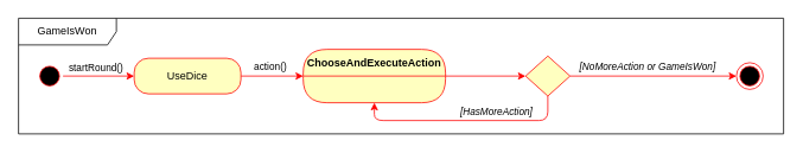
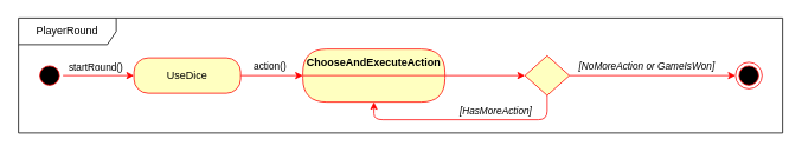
  <mxCell id="0" />
  <mxCell id="1" parent="0" />
  <mxCell id="2" style="edgeStyle=orthogonalEdgeStyle;rounded=0;orthogonalLoop=1;jettySize=auto;html=1;entryX=0;entryY=0.5;entryDx=0;entryDy=0;strokeColor=#ff0000;" parent="1" source="4" target="15" edge="1"><mxGeometry relative="1" as="geometry" /></mxCell>
  <mxCell id="3" value="startRound()" style="edgeLabel;html=1;align=center;verticalAlign=middle;resizable=0;points=[];" parent="2" vertex="1" connectable="0"><mxGeometry x="0.35" y="-1" relative="1" as="geometry"><mxPoint x="-18" y="-11" as="offset" /></mxGeometry></mxCell>
  <mxCell id="4" value="" style="ellipse;html=1;shape=startState;fillColor=#000000;strokeColor=#ff0000;" parent="1" vertex="1"><mxGeometry x="40" y="70" width="30" height="30" as="geometry" /></mxCell>
  <mxCell id="5" value="" style="ellipse;html=1;shape=endState;fillColor=#000000;strokeColor=#ff0000;" parent="1" vertex="1"><mxGeometry x="827" y="70" width="30" height="30" as="geometry" /></mxCell>
  <mxCell id="6" style="edgeStyle=orthogonalEdgeStyle;rounded=0;orthogonalLoop=1;jettySize=auto;html=1;exitX=1;exitY=0.5;exitDx=0;exitDy=0;entryX=0;entryY=0.5;entryDx=0;entryDy=0;strokeColor=#ff0000;" parent="1" source="10" target="5" edge="1"><mxGeometry relative="1" as="geometry" /></mxCell>
  <mxCell id="7" value="&lt;i&gt;[NoMoreAction or GameIsWon]&lt;/i&gt;" style="edgeLabel;html=1;align=center;verticalAlign=middle;resizable=0;points=[];" parent="6" vertex="1" connectable="0"><mxGeometry x="-0.209" y="2" relative="1" as="geometry"><mxPoint x="12" y="-9" as="offset" /></mxGeometry></mxCell>
  <mxCell id="8" style="edgeStyle=orthogonalEdgeStyle;rounded=1;orthogonalLoop=1;jettySize=auto;html=1;exitX=0.5;exitY=1;exitDx=0;exitDy=0;entryX=0.5;entryY=1;entryDx=0;entryDy=0;strokeColor=#ff0000;curved=0;" parent="1" source="10" target="12" edge="1"><mxGeometry relative="1" as="geometry" /></mxCell>
  <mxCell id="9" value="[HasMoreAction]" style="edgeLabel;html=1;align=center;verticalAlign=middle;resizable=0;points=[];fontStyle=2" parent="8" vertex="1" connectable="0"><mxGeometry x="-0.159" y="-2" relative="1" as="geometry"><mxPoint x="16" y="-9" as="offset" /></mxGeometry></mxCell>
  <mxCell id="10" value="" style="rhombus;whiteSpace=wrap;html=1;fontColor=#000000;fillColor=#ffffc0;strokeColor=#ff0000;" parent="1" vertex="1"><mxGeometry x="590" y="62.5" width="50" height="45" as="geometry" /></mxCell>
  <mxCell id="11" style="edgeStyle=orthogonalEdgeStyle;rounded=0;orthogonalLoop=1;jettySize=auto;html=1;strokeColor=#ff0000;" parent="1" source="12" target="10" edge="1"><mxGeometry relative="1" as="geometry" /></mxCell>
  <mxCell id="12" value="ChooseAndExecuteAction" style="swimlane;fontStyle=1;align=center;verticalAlign=middle;childLayout=stackLayout;horizontal=1;startSize=30;horizontalStack=0;resizeParent=0;resizeLast=1;container=0;fontColor=#000000;collapsible=0;rounded=1;arcSize=30;strokeColor=#ff0000;fillColor=#ffffc0;swimlaneFillColor=#ffffc0;dropTarget=0;" parent="1" vertex="1"><mxGeometry x="340" y="55" width="160" height="60" as="geometry" /></mxCell>
  <mxCell id="13" style="edgeStyle=orthogonalEdgeStyle;rounded=0;orthogonalLoop=1;jettySize=auto;html=1;entryX=0;entryY=0.5;entryDx=0;entryDy=0;strokeColor=#ff0000;" parent="1" source="15" target="12" edge="1"><mxGeometry relative="1" as="geometry" /></mxCell>
  <mxCell id="14" value="action()" style="edgeLabel;html=1;align=center;verticalAlign=middle;resizable=0;points=[];" parent="13" vertex="1" connectable="0"><mxGeometry x="-0.257" y="-1" relative="1" as="geometry"><mxPoint x="6" y="-12" as="offset" /></mxGeometry></mxCell>
  <mxCell id="15" value="UseDice" style="rounded=1;whiteSpace=wrap;html=1;arcSize=40;fontColor=#000000;fillColor=#ffffc0;strokeColor=#ff0000;" parent="1" vertex="1"><mxGeometry x="150" y="65" width="120" height="40" as="geometry" /></mxCell>
- <mxCell id="16" value="GameIsWon" style="shape=umlFrame;whiteSpace=wrap;html=1;pointerEvents=0;width=110;height=30;" parent="1" vertex="1"><mxGeometry x="20" y="20" width="860" height="130" as="geometry" /></mxCell>
+ <mxCell id="16" value="PlayerRound" style="shape=umlFrame;whiteSpace=wrap;html=1;pointerEvents=0;width=110;height=30;" parent="1" vertex="1"><mxGeometry x="20" y="20" width="860" height="130" as="geometry" /></mxCell>
